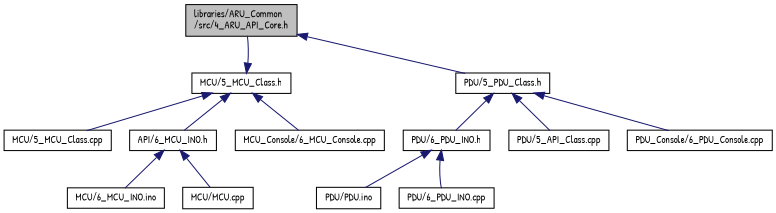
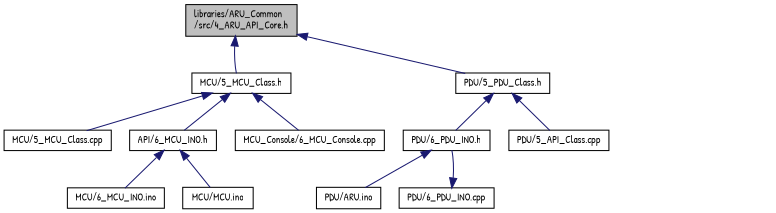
  digraph {
    fontname="Patrick Hand"
    node [color=black fillcolor=white fontname="Patrick Hand" fontsize=10 shape=record style=filled]
    edge [color=midnightblue dir=back fontname="Patrick Hand" fontsize=10 labelfontname=Helvetica labelfontsize=10 style=solid]
    n1 [fillcolor=grey75 fontcolor=black height=0.2 label="libraries/ARU_Common\l/src/4_ARU_API_Core.h" width=0.4]
    n2 [height=0.2 label="MCU/5_MCU_Class.h" width=0.4]
    n3 [height=0.2 label="PDU/5_PDU_Class.h" width=0.4]
    n4 [height=0.2 label="MCU/5_MCU_Class.cpp" width=0.4]
    n5 [height=0.2 label="API/6_MCU_INO.h" width=0.4]
    n6 [height=0.2 label="MCU_Console/6_MCU_Console.cpp" width=0.4]
    n7 [height=0.2 label="PDU/6_PDU_INO.h" width=0.4]
    n8 [height=0.2 label="PDU/5_API_Class.cpp" width=0.4]
-   n9 [height=0.2 label="PDU_Console/6_PDU_Console.cpp" width=0.4]
    n10 [height=0.2 label="MCU/6_MCU_INO.ino" width=0.4]
-   n11 [height=0.2 label="MCU/MCU.cpp" width=0.4]
-   n12 [height=0.2 label="PDU/PDU.ino" width=0.4]
+   n11 [height=0.2 label="MCU/MCU.ino" width=0.4]
+   n12 [height=0.2 label="PDU/ARU.ino" width=0.4]
    n13 [height=0.2 label="PDU/6_PDU_INO.cpp" width=0.4]
-   n2 -> n1
+   n1 -> n2
    n1 -> n3
    n2 -> n4
    n2 -> n5
    n2 -> n6
    n3 -> n7
    n3 -> n8
-   n3 -> n9
    n5 -> n10
    n5 -> n11
    n7 -> n12
-   n7 -> n13
+   n13 -> n7
  }
